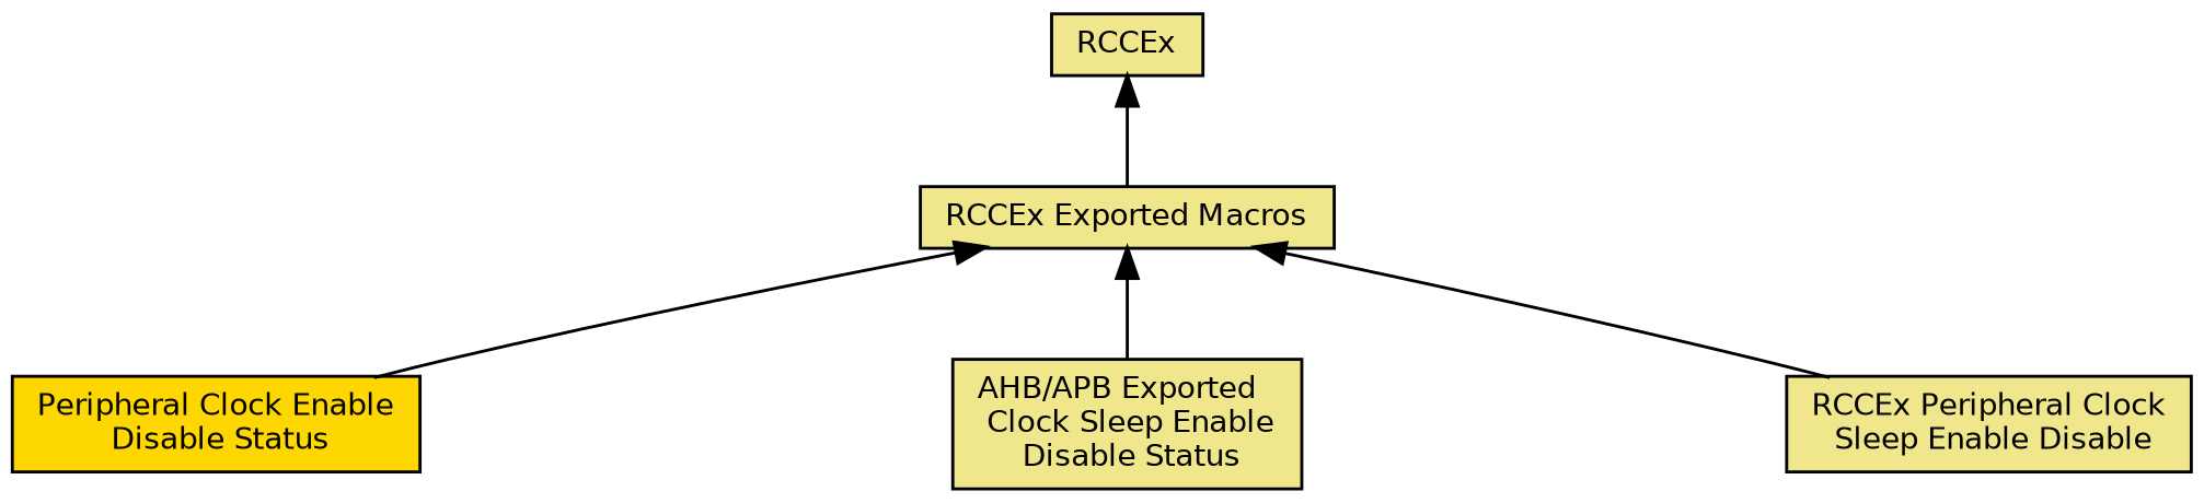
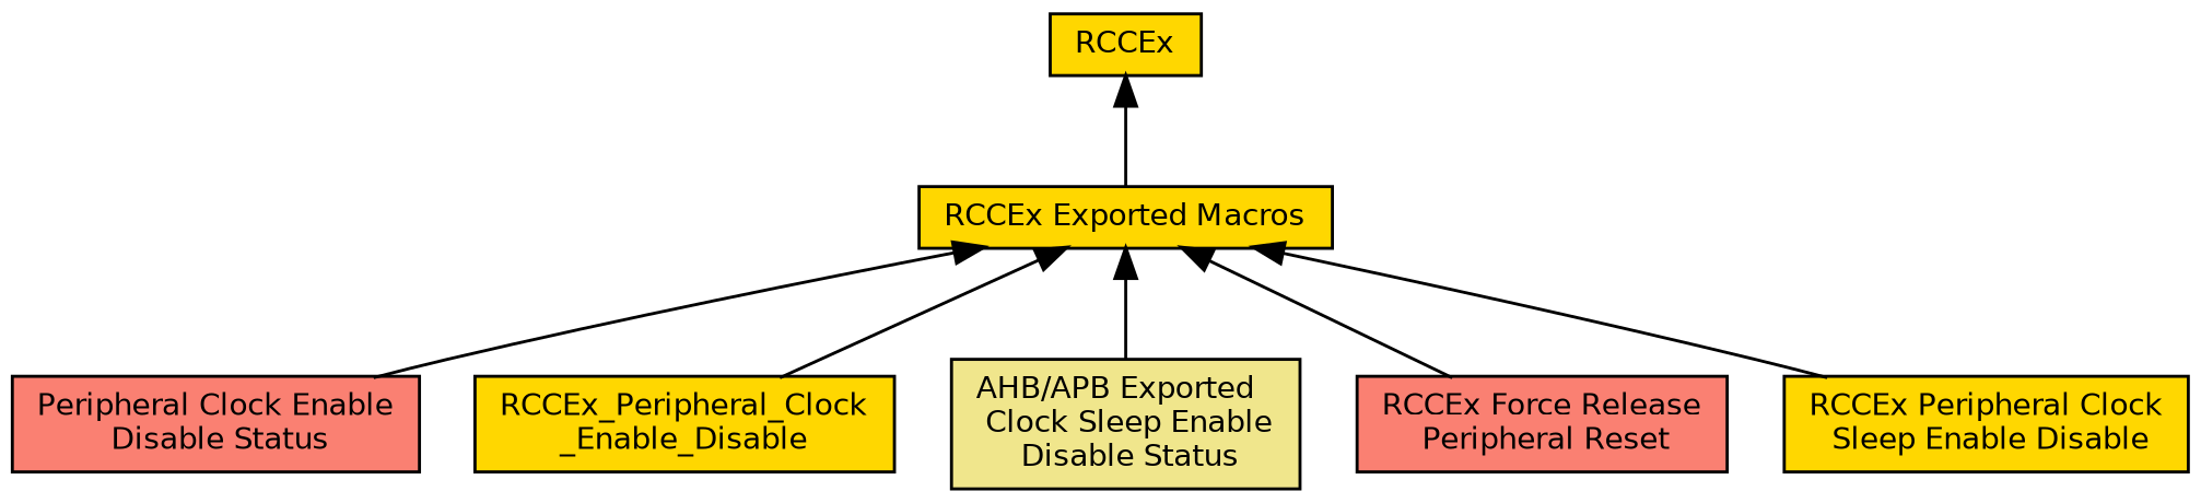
  digraph {
    rankdir=TB
    node [color=black fillcolor=gold fontname=Helvetica fontsize=10 shape=record style=filled]
    edge [dir=back fontname=Helvetica fontsize=10 labelfontname=Helvetica labelfontsize=10 shape=plaintext style=solid]
-   n1 [height=0.2 label="Peripheral Clock Enable\l Disable Status" width=0.4]
-   n2 [fillcolor=khaki fontcolor=black height=0.2 label="RCCEx Exported Macros" width=0.4]
+   n1 [fillcolor=salmon height=0.2 label="Peripheral Clock Enable\l Disable Status" width=0.4]
+   n2 [fontcolor=black height=0.2 label="RCCEx Exported Macros" width=0.4]
+   n3 [height=0.2 label="RCCEx_Peripheral_Clock\l_Enable_Disable" width=0.4]
    n4 [fillcolor=khaki height=0.2 label="AHB/APB Exported\l Clock Sleep Enable\l Disable Status" width=0.4]
-   n6 [fillcolor=khaki height=0.2 label="RCCEx Peripheral Clock\l Sleep Enable Disable" width=0.4]
-   n7 [fillcolor=khaki height=0.2 label=RCCEx width=0.4]
+   n5 [fillcolor=salmon height=0.2 label="RCCEx Force Release\l Peripheral Reset" width=0.4]
+   n6 [height=0.2 label="RCCEx Peripheral Clock\l Sleep Enable Disable" width=0.4]
+   n7 [height=0.2 label=RCCEx width=0.4]
    n2 -> n1
+   n2 -> n3
    n2 -> n4
+   n2 -> n5
    n2 -> n6
    n7 -> n2
  }
